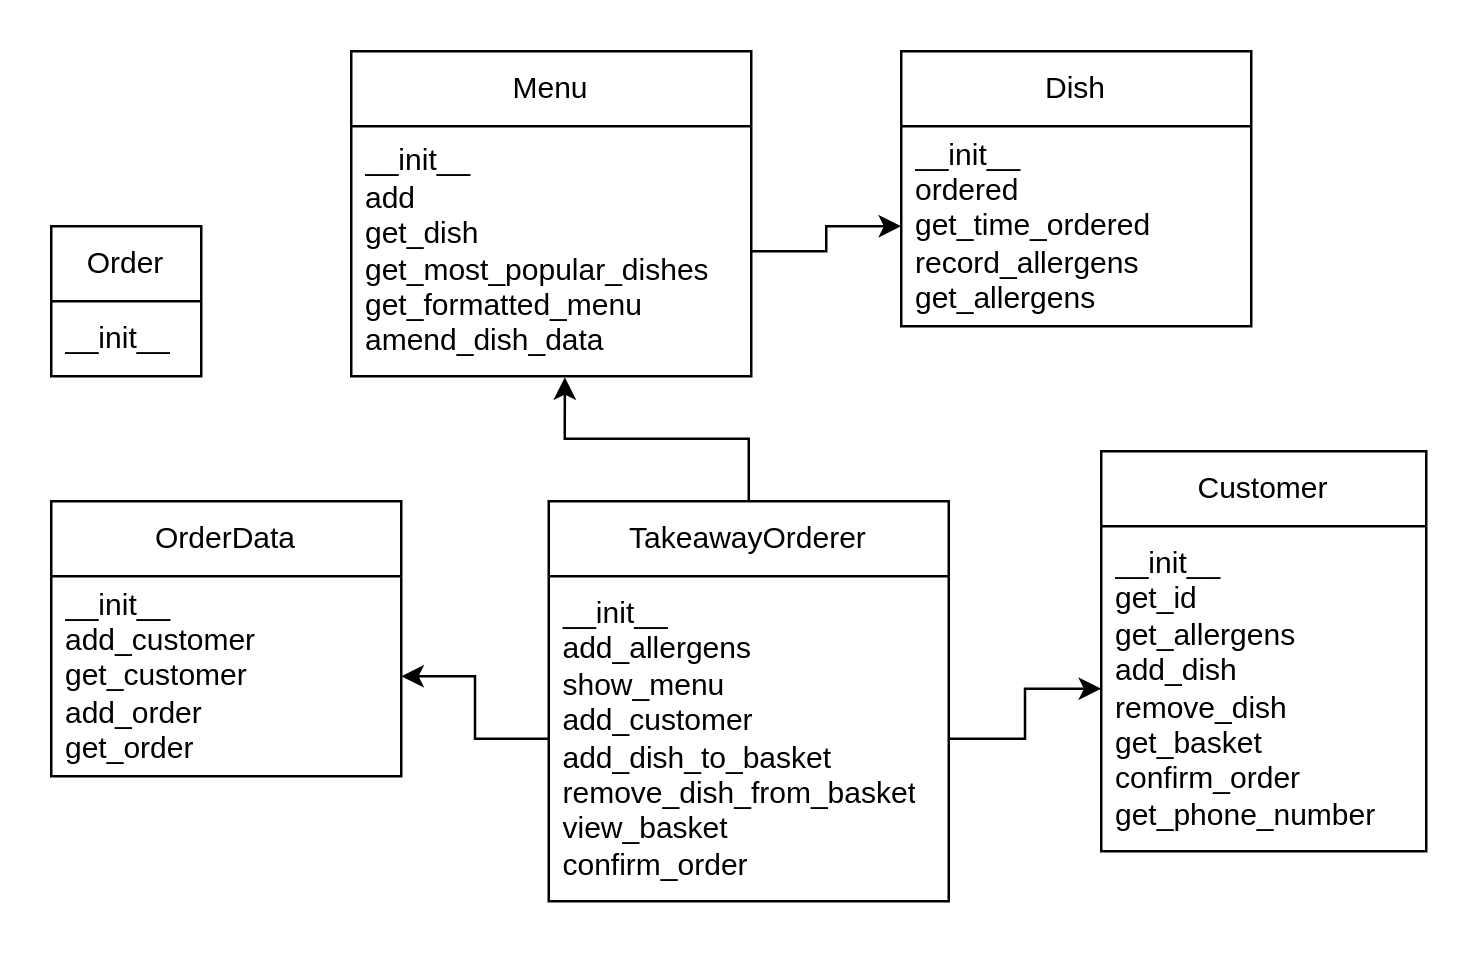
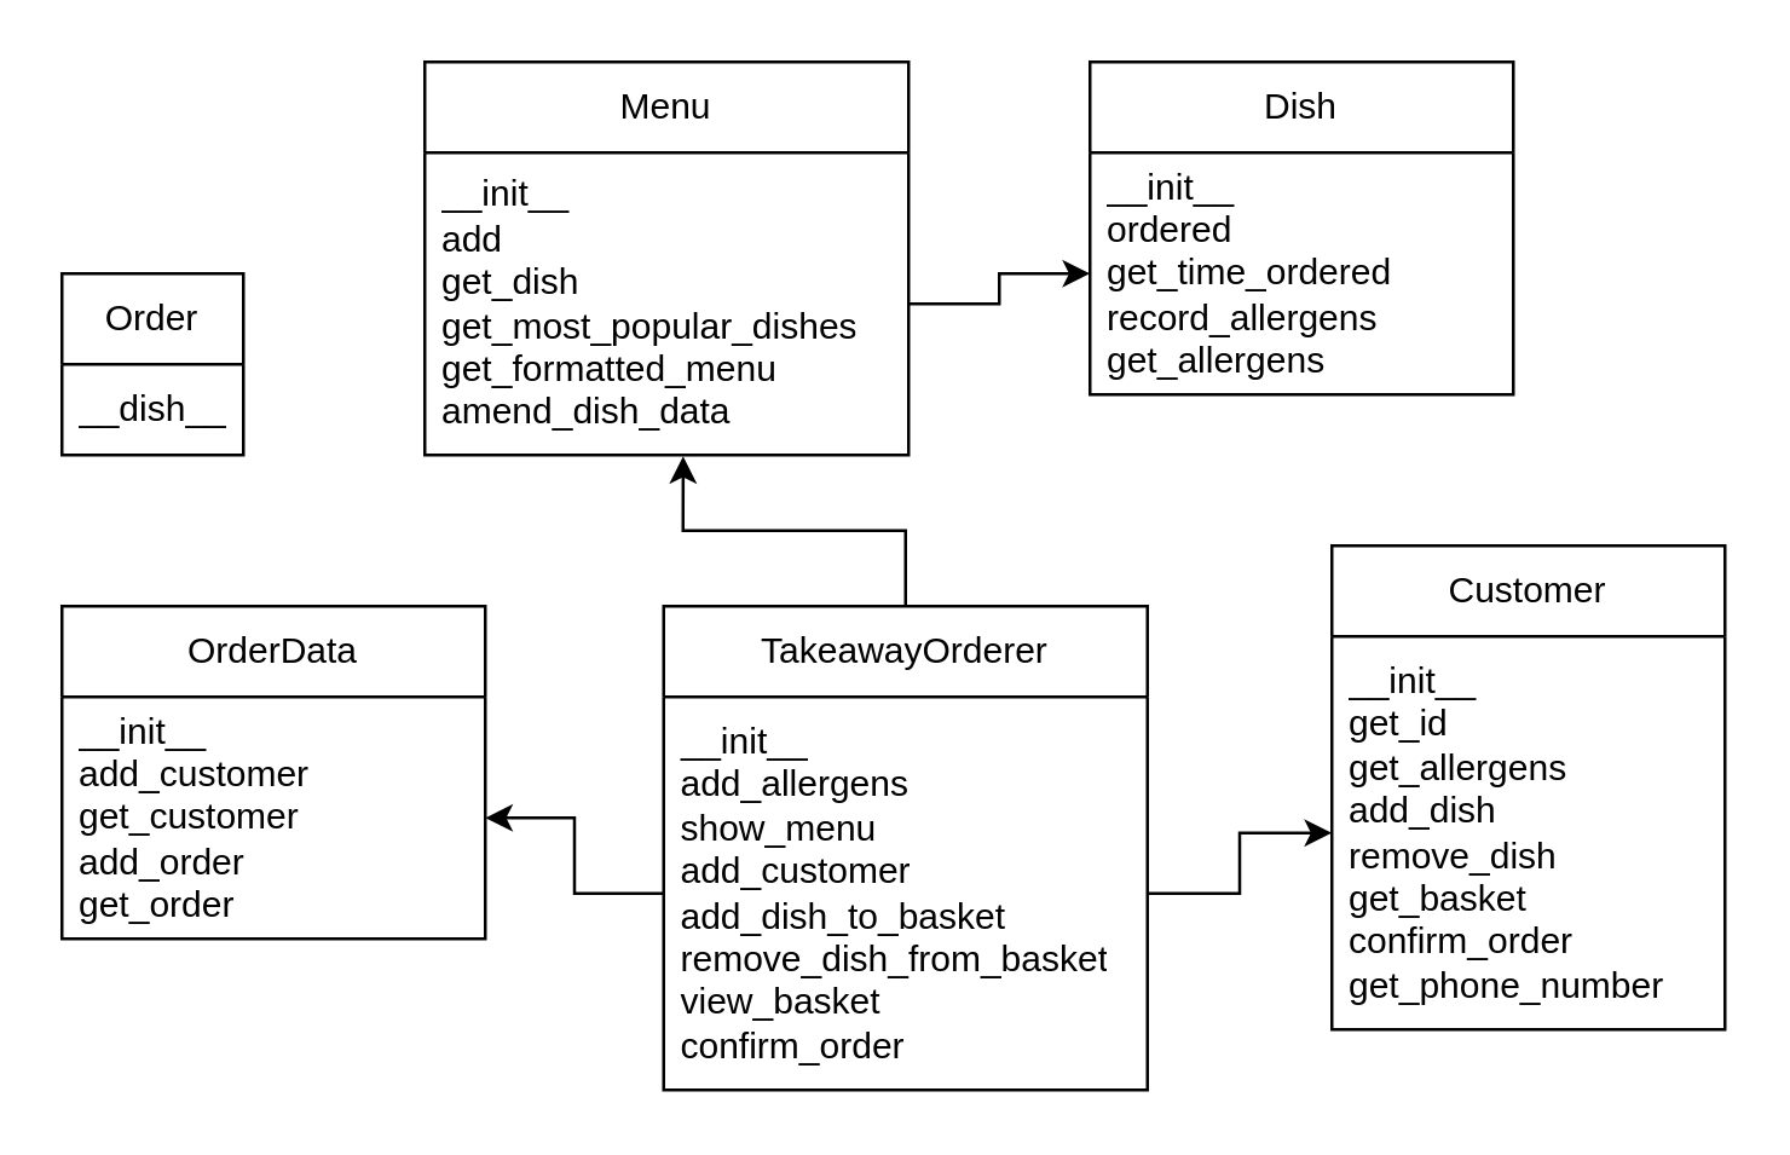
  <mxCell id="0" />
  <mxCell id="1" parent="0" />
  <mxCell id="2" style="edgeStyle=orthogonalEdgeStyle;rounded=0;orthogonalLoop=1;jettySize=auto;html=1;entryX=0.534;entryY=1.004;entryDx=0;entryDy=0;entryPerimeter=0;" edge="1" parent="1" source="3" target="6"><mxGeometry relative="1" as="geometry" /></mxCell>
  <mxCell id="3" value="TakeawayOrderer" style="swimlane;fontStyle=0;childLayout=stackLayout;horizontal=1;startSize=30;horizontalStack=0;resizeParent=1;resizeParentMax=0;resizeLast=0;collapsible=1;marginBottom=0;whiteSpace=wrap;html=1;" vertex="1" parent="1"><mxGeometry x="219" y="200" width="160" height="160" as="geometry" /></mxCell>
  <mxCell id="4" value="__init__&lt;br&gt;add_allergens&lt;br&gt;show_menu&lt;br&gt;add_customer&lt;br&gt;add_dish_to_basket&lt;br&gt;remove_dish_from_basket&lt;br&gt;view_basket&lt;br&gt;confirm_order" style="text;strokeColor=none;fillColor=none;align=left;verticalAlign=middle;spacingLeft=4;spacingRight=4;overflow=hidden;points=[[0,0.5],[1,0.5]];portConstraint=eastwest;rotatable=0;whiteSpace=wrap;html=1;" vertex="1" parent="3"><mxGeometry y="30" width="160" height="130" as="geometry" /></mxCell>
  <mxCell id="5" value="Menu" style="swimlane;fontStyle=0;childLayout=stackLayout;horizontal=1;startSize=30;horizontalStack=0;resizeParent=1;resizeParentMax=0;resizeLast=0;collapsible=1;marginBottom=0;whiteSpace=wrap;html=1;" vertex="1" parent="1"><mxGeometry x="140" y="20" width="160" height="130" as="geometry" /></mxCell>
  <mxCell id="6" value="__init__&lt;br&gt;add&lt;br&gt;get_dish&lt;br&gt;get_most_popular_dishes&lt;br&gt;get_formatted_menu&lt;br&gt;amend_dish_data" style="text;strokeColor=none;fillColor=none;align=left;verticalAlign=middle;spacingLeft=4;spacingRight=4;overflow=hidden;points=[[0,0.5],[1,0.5]];portConstraint=eastwest;rotatable=0;whiteSpace=wrap;html=1;" vertex="1" parent="5"><mxGeometry y="30" width="160" height="100" as="geometry" /></mxCell>
  <mxCell id="7" value="Dish" style="swimlane;fontStyle=0;childLayout=stackLayout;horizontal=1;startSize=30;horizontalStack=0;resizeParent=1;resizeParentMax=0;resizeLast=0;collapsible=1;marginBottom=0;whiteSpace=wrap;html=1;" vertex="1" parent="1"><mxGeometry x="360" y="20" width="140" height="110" as="geometry" /></mxCell>
  <mxCell id="8" value="__init__&lt;br&gt;ordered&lt;br&gt;get_time_ordered&lt;br&gt;record_allergens&lt;br&gt;get_allergens" style="text;strokeColor=none;fillColor=none;align=left;verticalAlign=middle;spacingLeft=4;spacingRight=4;overflow=hidden;points=[[0,0.5],[1,0.5]];portConstraint=eastwest;rotatable=0;whiteSpace=wrap;html=1;" vertex="1" parent="7"><mxGeometry y="30" width="140" height="80" as="geometry" /></mxCell>
  <mxCell id="9" value="" style="edgeStyle=orthogonalEdgeStyle;rounded=0;orthogonalLoop=1;jettySize=auto;html=1;" edge="1" parent="1" source="6" target="8"><mxGeometry relative="1" as="geometry" /></mxCell>
  <mxCell id="10" value="OrderData" style="swimlane;fontStyle=0;childLayout=stackLayout;horizontal=1;startSize=30;horizontalStack=0;resizeParent=1;resizeParentMax=0;resizeLast=0;collapsible=1;marginBottom=0;whiteSpace=wrap;html=1;" vertex="1" parent="1"><mxGeometry x="20" y="200" width="140" height="110" as="geometry" /></mxCell>
  <mxCell id="11" value="__init__&lt;br&gt;add_customer&lt;br&gt;get_customer&lt;br&gt;add_order&lt;br&gt;get_order" style="text;strokeColor=none;fillColor=none;align=left;verticalAlign=middle;spacingLeft=4;spacingRight=4;overflow=hidden;points=[[0,0.5],[1,0.5]];portConstraint=eastwest;rotatable=0;whiteSpace=wrap;html=1;" vertex="1" parent="10"><mxGeometry y="30" width="140" height="80" as="geometry" /></mxCell>
  <mxCell id="12" value="" style="edgeStyle=orthogonalEdgeStyle;rounded=0;orthogonalLoop=1;jettySize=auto;html=1;" edge="1" parent="1" source="4" target="11"><mxGeometry relative="1" as="geometry" /></mxCell>
  <mxCell id="13" value="Order" style="swimlane;fontStyle=0;childLayout=stackLayout;horizontal=1;startSize=30;horizontalStack=0;resizeParent=1;resizeParentMax=0;resizeLast=0;collapsible=1;marginBottom=0;whiteSpace=wrap;html=1;" vertex="1" parent="1"><mxGeometry x="20" y="90" width="60" height="60" as="geometry" /></mxCell>
- <mxCell id="14" value="__init__" style="text;strokeColor=none;fillColor=none;align=left;verticalAlign=middle;spacingLeft=4;spacingRight=4;overflow=hidden;points=[[0,0.5],[1,0.5]];portConstraint=eastwest;rotatable=0;whiteSpace=wrap;html=1;" vertex="1" parent="13"><mxGeometry y="30" width="60" height="30" as="geometry" /></mxCell>
+ <mxCell id="14" value="__dish__" style="text;strokeColor=none;fillColor=none;align=left;verticalAlign=middle;spacingLeft=4;spacingRight=4;overflow=hidden;points=[[0,0.5],[1,0.5]];portConstraint=eastwest;rotatable=0;whiteSpace=wrap;html=1;" vertex="1" parent="13"><mxGeometry y="30" width="60" height="30" as="geometry" /></mxCell>
  <mxCell id="15" value="Customer" style="swimlane;fontStyle=0;childLayout=stackLayout;horizontal=1;startSize=30;horizontalStack=0;resizeParent=1;resizeParentMax=0;resizeLast=0;collapsible=1;marginBottom=0;whiteSpace=wrap;html=1;" vertex="1" parent="1"><mxGeometry x="440" y="180" width="130" height="160" as="geometry" /></mxCell>
  <mxCell id="16" value="__init__&lt;br&gt;get_id&lt;br&gt;get_allergens&lt;br&gt;add_dish&lt;br&gt;remove_dish&lt;br&gt;get_basket&lt;br&gt;confirm_order&lt;br&gt;get_phone_number" style="text;strokeColor=none;fillColor=none;align=left;verticalAlign=middle;spacingLeft=4;spacingRight=4;overflow=hidden;points=[[0,0.5],[1,0.5]];portConstraint=eastwest;rotatable=0;whiteSpace=wrap;html=1;" vertex="1" parent="15"><mxGeometry y="30" width="130" height="130" as="geometry" /></mxCell>
  <mxCell id="17" value="" style="edgeStyle=orthogonalEdgeStyle;rounded=0;orthogonalLoop=1;jettySize=auto;html=1;" edge="1" parent="1" source="4" target="16"><mxGeometry relative="1" as="geometry" /></mxCell>
